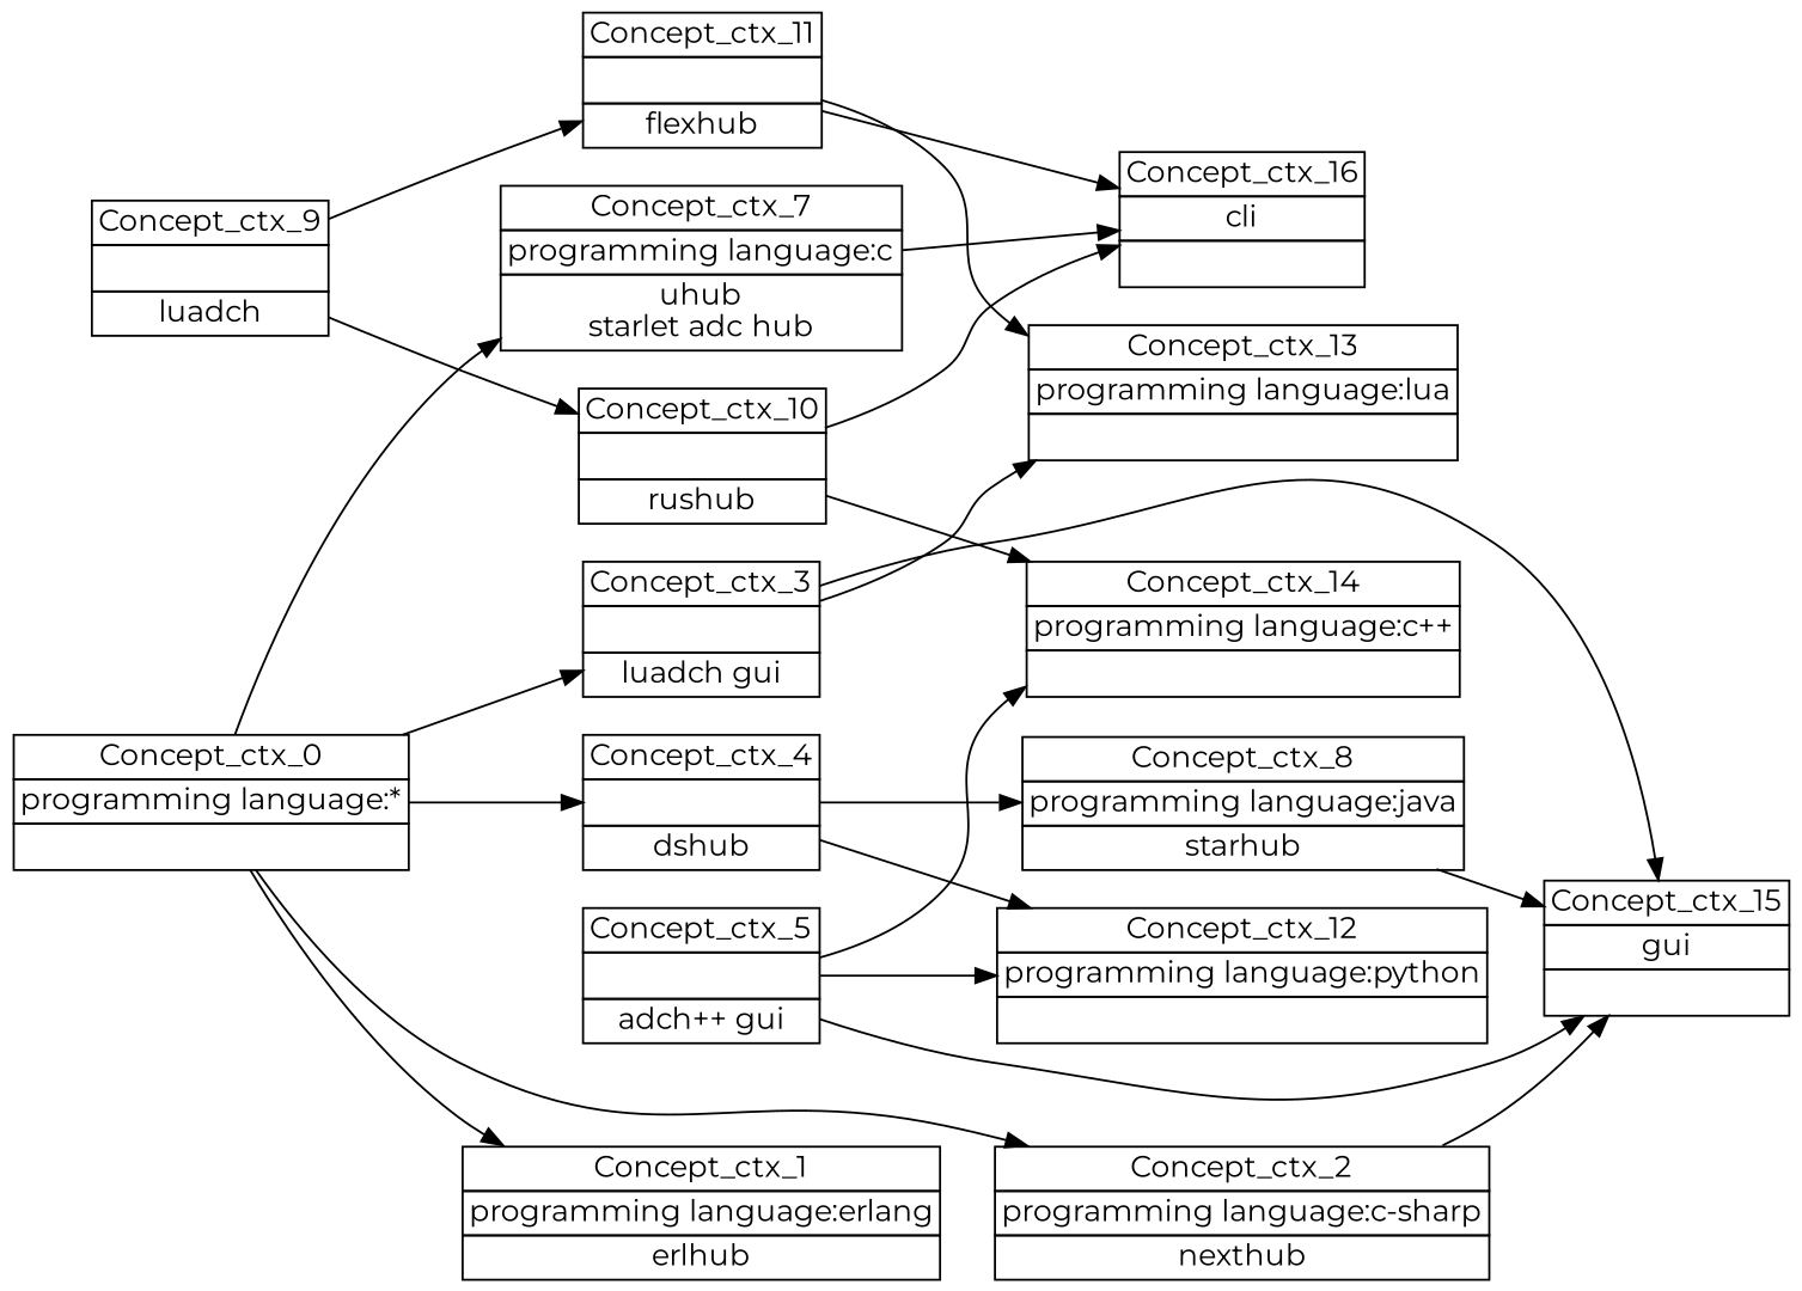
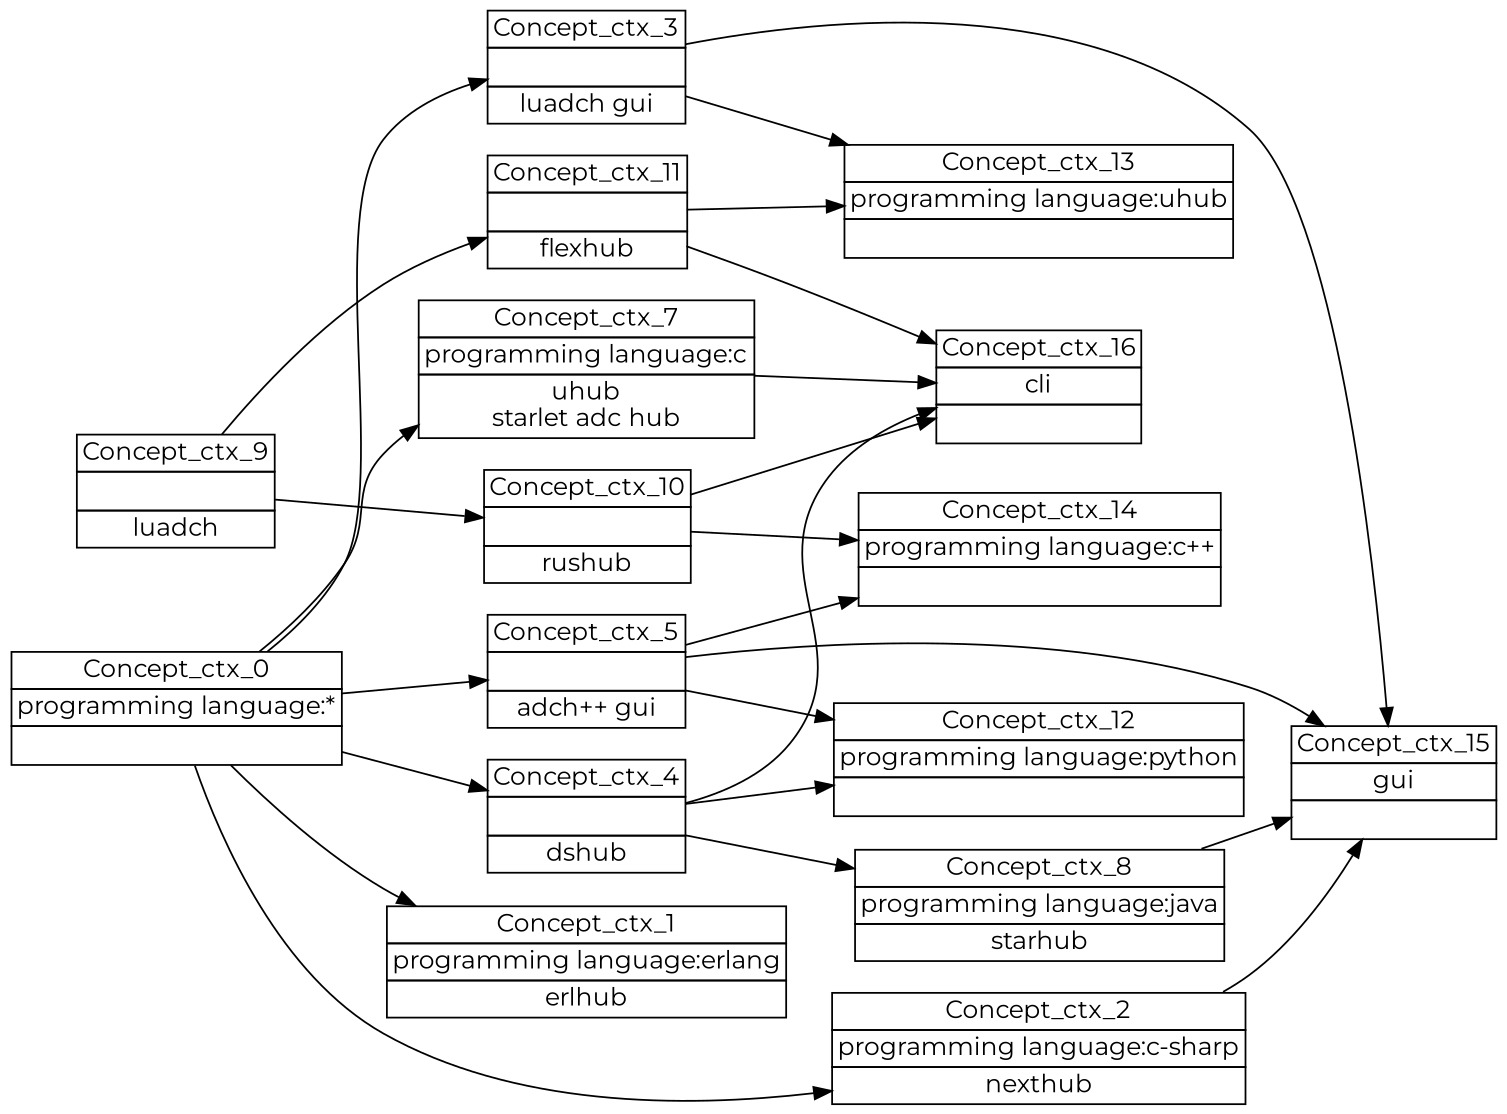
  digraph {
    fontname=Montserrat
    nodesep=0.2
    rankdir=LR
    ranksep=0.3
    node [fontname=Montserrat margin="0.03,0.03" shape=none]
    edge [fontname=Montserrat headport=p tailport=p]
    n1 [label=<<table border="0" cellborder="1" cellspacing="0" port="p"><tr><td>Concept_ctx_9</td></tr><tr><td><br/></td></tr><tr><td>luadch<br/></td></tr></table>>]
    n2 [label=<<table border="0" cellborder="1" cellspacing="0" port="p"><tr><td>Concept_ctx_10</td></tr><tr><td><br/></td></tr><tr><td>rushub<br/></td></tr></table>>]
    n3 [label=<<table border="0" cellborder="1" cellspacing="0" port="p"><tr><td>Concept_ctx_11</td></tr><tr><td><br/></td></tr><tr><td>flexhub<br/></td></tr></table>>]
    n4 [label=<<table border="0" cellborder="1" cellspacing="0" port="p"><tr><td>Concept_ctx_12</td></tr><tr><td>programming language:python<br/></td></tr><tr><td><br/></td></tr></table>>]
    n5 [label=<<table border="0" cellborder="1" cellspacing="0" port="p"><tr><td>Concept_ctx_2</td></tr><tr><td>programming language:c-sharp<br/></td></tr><tr><td>nexthub<br/></td></tr></table>>]
    n6 [label=<<table border="0" cellborder="1" cellspacing="0" port="p"><tr><td>Concept_ctx_15</td></tr><tr><td>gui<br/></td></tr><tr><td><br/></td></tr></table>>]
    n7 [label=<<table border="0" cellborder="1" cellspacing="0" port="p"><tr><td>Concept_ctx_1</td></tr><tr><td>programming language:erlang<br/></td></tr><tr><td>erlhub<br/></td></tr></table>>]
    n8 [label=<<table border="0" cellborder="1" cellspacing="0" port="p"><tr><td>Concept_ctx_4</td></tr><tr><td><br/></td></tr><tr><td>dshub<br/></td></tr></table>>]
    n9 [label=<<table border="0" cellborder="1" cellspacing="0" port="p"><tr><td>Concept_ctx_8</td></tr><tr><td>programming language:java<br/></td></tr><tr><td>starhub<br/></td></tr></table>>]
    n10 [label=<<table border="0" cellborder="1" cellspacing="0" port="p"><tr><td>Concept_ctx_16</td></tr><tr><td>cli<br/></td></tr><tr><td><br/></td></tr></table>>]
    n11 [label=<<table border="0" cellborder="1" cellspacing="0" port="p"><tr><td>Concept_ctx_5</td></tr><tr><td><br/></td></tr><tr><td>adch++ gui<br/></td></tr></table>>]
    n12 [label=<<table border="0" cellborder="1" cellspacing="0" port="p"><tr><td>Concept_ctx_14</td></tr><tr><td>programming language:c++<br/></td></tr><tr><td><br/></td></tr></table>>]
    n13 [label=<<table border="0" cellborder="1" cellspacing="0" port="p"><tr><td>Concept_ctx_3</td></tr><tr><td><br/></td></tr><tr><td>luadch gui<br/></td></tr></table>>]
-   n14 [label=<<table border="0" cellborder="1" cellspacing="0" port="p"><tr><td>Concept_ctx_13</td></tr><tr><td>programming language:lua<br/></td></tr><tr><td><br/></td></tr></table>>]
+   n14 [label=<<table border="0" cellborder="1" cellspacing="0" port="p"><tr><td>Concept_ctx_13</td></tr><tr><td>programming language:uhub<br/></td></tr><tr><td><br/></td></tr></table>>]
    n15 [label=<<table border="0" cellborder="1" cellspacing="0" port="p"><tr><td>Concept_ctx_7</td></tr><tr><td>programming language:c<br/></td></tr><tr><td>uhub<br/>starlet adc hub<br/></td></tr></table>>]
    n16 [label=<<table border="0" cellborder="1" cellspacing="0" port="p"><tr><td>Concept_ctx_0</td></tr><tr><td>programming language:*<br/></td></tr><tr><td><br/></td></tr></table>>]
    n1 -> n2
    n1 -> n3
    n2 -> n10
    n2 -> n12
    n3 -> n10
    n3 -> n14
    n5 -> n6
    n8 -> n4
    n8 -> n9
+   n8 -> n10
    n9 -> n6
    n11 -> n4
    n11 -> n6
    n11 -> n12
    n13 -> n6
    n13 -> n14
    n15 -> n10
    n16 -> n5
    n16 -> n7
    n16 -> n8
+   n16 -> n11
    n16 -> n13
    n16 -> n15
  }
